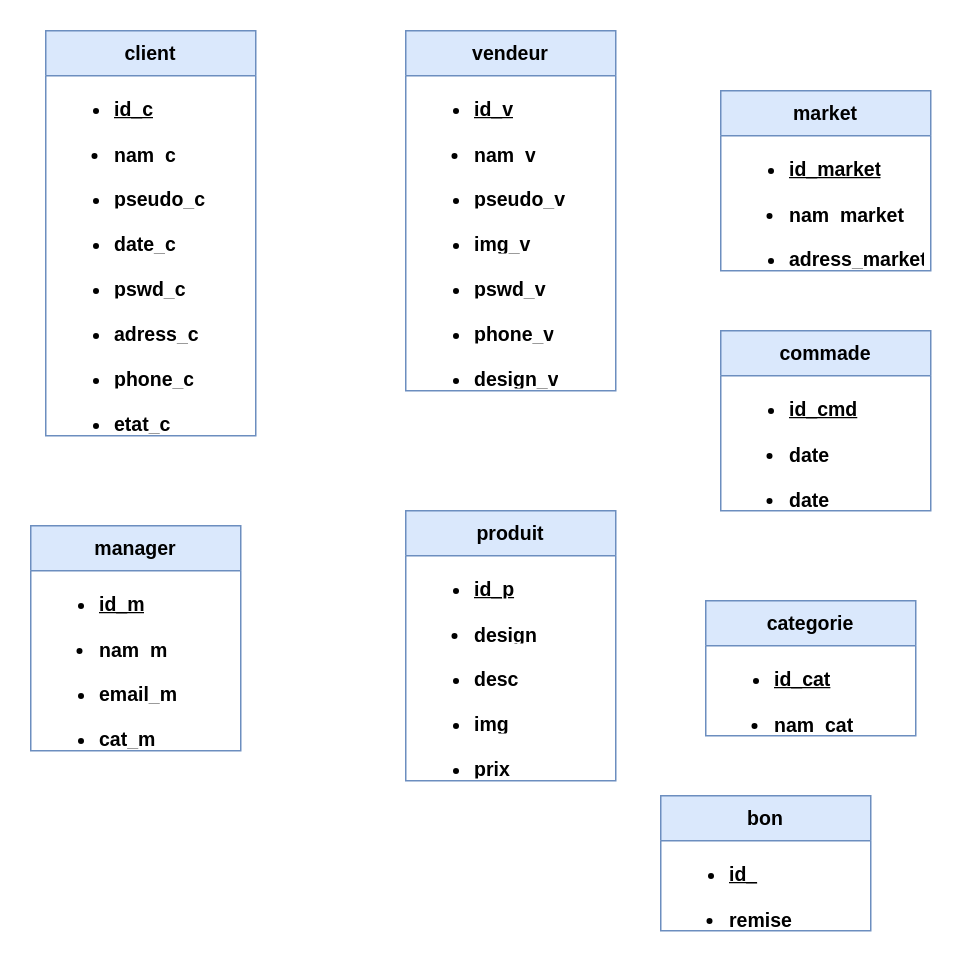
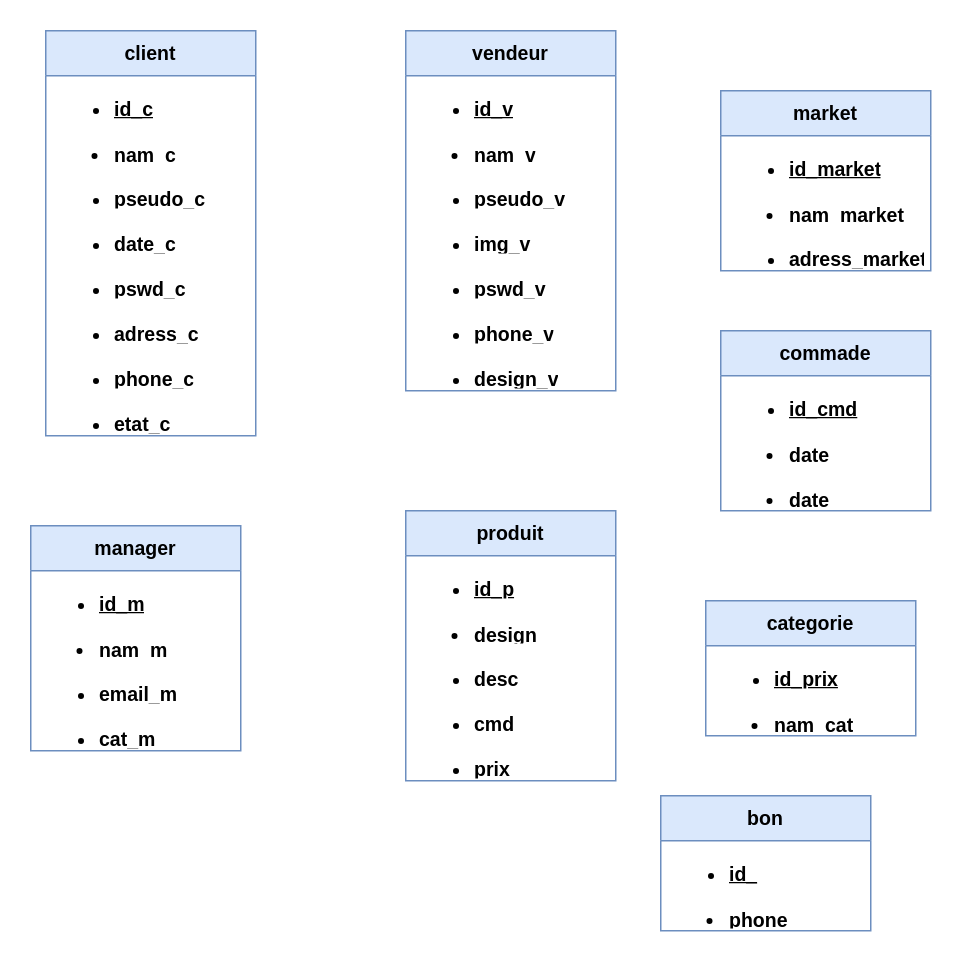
  <mxCell id="0" />
  <mxCell id="1" parent="0" />
  <mxCell id="2" value="&lt;span style=&quot;font-size: 13px;&quot;&gt;&lt;font style=&quot;font-size: 13px;&quot;&gt;client&lt;/font&gt;&lt;/span&gt;" style="swimlane;fontStyle=1;childLayout=stackLayout;horizontal=1;startSize=30;horizontalStack=0;resizeParent=1;resizeParentMax=0;resizeLast=0;collapsible=1;marginBottom=0;whiteSpace=wrap;html=1;fillColor=#dae8fc;strokeColor=#6c8ebf;fontSize=13;" vertex="1" parent="1"><mxGeometry x="30" y="20" width="140" height="270" as="geometry" /></mxCell>
  <mxCell id="3" value="&lt;ul&gt;&lt;li&gt;&lt;span style=&quot;font-size: 13px;&quot;&gt;&lt;b&gt;&lt;u&gt;id_c&lt;/u&gt;&lt;/b&gt;&lt;/span&gt;&lt;/li&gt;&lt;/ul&gt;" style="text;strokeColor=none;fillColor=none;align=left;verticalAlign=middle;spacingLeft=4;spacingRight=4;overflow=hidden;points=[[0,0.5],[1,0.5]];portConstraint=eastwest;rotatable=0;whiteSpace=wrap;html=1;" vertex="1" parent="2"><mxGeometry y="30" width="140" height="30" as="geometry" /></mxCell>
  <mxCell id="4" value="&lt;ul&gt;&lt;li&gt;nam_c&lt;/li&gt;&lt;/ul&gt;" style="text;strokeColor=none;fillColor=none;align=left;verticalAlign=middle;spacingLeft=4;spacingRight=4;overflow=hidden;points=[[0,0.5],[1,0.5]];portConstraint=eastwest;rotatable=0;whiteSpace=wrap;html=1;fontStyle=1;fontSize=13;" vertex="1" parent="2"><mxGeometry y="60" width="140" height="30" as="geometry" /></mxCell>
  <mxCell id="5" value="&lt;ul&gt;&lt;li&gt;&lt;b&gt;&lt;font style=&quot;font-size: 13px;&quot;&gt;pseudo_c&lt;/font&gt;&lt;/b&gt;&lt;/li&gt;&lt;/ul&gt;" style="text;strokeColor=none;fillColor=none;align=left;verticalAlign=middle;spacingLeft=4;spacingRight=4;overflow=hidden;points=[[0,0.5],[1,0.5]];portConstraint=eastwest;rotatable=0;whiteSpace=wrap;html=1;" vertex="1" parent="2"><mxGeometry y="90" width="140" height="30" as="geometry" /></mxCell>
  <mxCell id="6" value="&lt;ul&gt;&lt;li&gt;&lt;b&gt;&lt;font style=&quot;font-size: 13px;&quot;&gt;date_c&lt;/font&gt;&lt;/b&gt;&lt;/li&gt;&lt;/ul&gt;" style="text;strokeColor=none;fillColor=none;align=left;verticalAlign=middle;spacingLeft=4;spacingRight=4;overflow=hidden;points=[[0,0.5],[1,0.5]];portConstraint=eastwest;rotatable=0;whiteSpace=wrap;html=1;" vertex="1" parent="2"><mxGeometry y="120" width="140" height="30" as="geometry" /></mxCell>
  <mxCell id="7" value="&lt;ul&gt;&lt;li&gt;&lt;b&gt;&lt;font style=&quot;font-size: 13px;&quot;&gt;pswd_c&lt;/font&gt;&lt;/b&gt;&lt;/li&gt;&lt;/ul&gt;" style="text;strokeColor=none;fillColor=none;align=left;verticalAlign=middle;spacingLeft=4;spacingRight=4;overflow=hidden;points=[[0,0.5],[1,0.5]];portConstraint=eastwest;rotatable=0;whiteSpace=wrap;html=1;" vertex="1" parent="2"><mxGeometry y="150" width="140" height="30" as="geometry" /></mxCell>
  <mxCell id="8" value="&lt;ul&gt;&lt;li&gt;&lt;b&gt;&lt;font style=&quot;font-size: 13px;&quot;&gt;adress_c&lt;/font&gt;&lt;/b&gt;&lt;/li&gt;&lt;/ul&gt;" style="text;strokeColor=none;fillColor=none;align=left;verticalAlign=middle;spacingLeft=4;spacingRight=4;overflow=hidden;points=[[0,0.5],[1,0.5]];portConstraint=eastwest;rotatable=0;whiteSpace=wrap;html=1;" vertex="1" parent="2"><mxGeometry y="180" width="140" height="30" as="geometry" /></mxCell>
  <mxCell id="9" value="&lt;ul&gt;&lt;li&gt;&lt;span style=&quot;font-size: 13px;&quot;&gt;&lt;b&gt;phone_c&lt;/b&gt;&lt;/span&gt;&lt;/li&gt;&lt;/ul&gt;" style="text;strokeColor=none;fillColor=none;align=left;verticalAlign=middle;spacingLeft=4;spacingRight=4;overflow=hidden;points=[[0,0.5],[1,0.5]];portConstraint=eastwest;rotatable=0;whiteSpace=wrap;html=1;" vertex="1" parent="2"><mxGeometry y="210" width="140" height="30" as="geometry" /></mxCell>
  <mxCell id="10" value="&lt;ul&gt;&lt;li&gt;&lt;span style=&quot;font-size: 13px;&quot;&gt;&lt;b&gt;etat_c&lt;/b&gt;&lt;/span&gt;&lt;/li&gt;&lt;/ul&gt;" style="text;strokeColor=none;fillColor=none;align=left;verticalAlign=middle;spacingLeft=4;spacingRight=4;overflow=hidden;points=[[0,0.5],[1,0.5]];portConstraint=eastwest;rotatable=0;whiteSpace=wrap;html=1;" vertex="1" parent="2"><mxGeometry y="240" width="140" height="30" as="geometry" /></mxCell>
  <mxCell id="11" value="&lt;span style=&quot;font-size: 13px;&quot;&gt;&lt;font style=&quot;font-size: 13px;&quot;&gt;vendeur&lt;/font&gt;&lt;/span&gt;" style="swimlane;fontStyle=1;childLayout=stackLayout;horizontal=1;startSize=30;horizontalStack=0;resizeParent=1;resizeParentMax=0;resizeLast=0;collapsible=1;marginBottom=0;whiteSpace=wrap;html=1;fillColor=#dae8fc;strokeColor=#6c8ebf;fontSize=13;" vertex="1" parent="1"><mxGeometry x="270" y="20" width="140" height="240" as="geometry" /></mxCell>
  <mxCell id="12" value="&lt;ul&gt;&lt;li&gt;&lt;span style=&quot;font-size: 13px;&quot;&gt;&lt;b&gt;&lt;u&gt;id_v&lt;/u&gt;&lt;/b&gt;&lt;/span&gt;&lt;/li&gt;&lt;/ul&gt;" style="text;strokeColor=none;fillColor=none;align=left;verticalAlign=middle;spacingLeft=4;spacingRight=4;overflow=hidden;points=[[0,0.5],[1,0.5]];portConstraint=eastwest;rotatable=0;whiteSpace=wrap;html=1;" vertex="1" parent="11"><mxGeometry y="30" width="140" height="30" as="geometry" /></mxCell>
  <mxCell id="13" value="&lt;ul&gt;&lt;li&gt;nam_v&lt;/li&gt;&lt;/ul&gt;" style="text;strokeColor=none;fillColor=none;align=left;verticalAlign=middle;spacingLeft=4;spacingRight=4;overflow=hidden;points=[[0,0.5],[1,0.5]];portConstraint=eastwest;rotatable=0;whiteSpace=wrap;html=1;fontStyle=1;fontSize=13;" vertex="1" parent="11"><mxGeometry y="60" width="140" height="30" as="geometry" /></mxCell>
  <mxCell id="14" value="&lt;ul&gt;&lt;li&gt;&lt;b&gt;&lt;font style=&quot;font-size: 13px;&quot;&gt;pseudo_v&lt;/font&gt;&lt;/b&gt;&lt;/li&gt;&lt;/ul&gt;" style="text;strokeColor=none;fillColor=none;align=left;verticalAlign=middle;spacingLeft=4;spacingRight=4;overflow=hidden;points=[[0,0.5],[1,0.5]];portConstraint=eastwest;rotatable=0;whiteSpace=wrap;html=1;" vertex="1" parent="11"><mxGeometry y="90" width="140" height="30" as="geometry" /></mxCell>
  <mxCell id="15" value="&lt;ul&gt;&lt;li&gt;&lt;b&gt;&lt;font style=&quot;font-size: 13px;&quot;&gt;img_v&lt;/font&gt;&lt;/b&gt;&lt;/li&gt;&lt;/ul&gt;" style="text;strokeColor=none;fillColor=none;align=left;verticalAlign=middle;spacingLeft=4;spacingRight=4;overflow=hidden;points=[[0,0.5],[1,0.5]];portConstraint=eastwest;rotatable=0;whiteSpace=wrap;html=1;" vertex="1" parent="11"><mxGeometry y="120" width="140" height="30" as="geometry" /></mxCell>
  <mxCell id="16" value="&lt;ul&gt;&lt;li&gt;&lt;b&gt;&lt;font style=&quot;font-size: 13px;&quot;&gt;pswd_v&lt;/font&gt;&lt;/b&gt;&lt;/li&gt;&lt;/ul&gt;" style="text;strokeColor=none;fillColor=none;align=left;verticalAlign=middle;spacingLeft=4;spacingRight=4;overflow=hidden;points=[[0,0.5],[1,0.5]];portConstraint=eastwest;rotatable=0;whiteSpace=wrap;html=1;" vertex="1" parent="11"><mxGeometry y="150" width="140" height="30" as="geometry" /></mxCell>
  <mxCell id="17" value="&lt;ul&gt;&lt;li&gt;&lt;span style=&quot;font-size: 13px;&quot;&gt;&lt;b&gt;phone_v&lt;/b&gt;&lt;/span&gt;&lt;/li&gt;&lt;/ul&gt;" style="text;strokeColor=none;fillColor=none;align=left;verticalAlign=middle;spacingLeft=4;spacingRight=4;overflow=hidden;points=[[0,0.5],[1,0.5]];portConstraint=eastwest;rotatable=0;whiteSpace=wrap;html=1;" vertex="1" parent="11"><mxGeometry y="180" width="140" height="30" as="geometry" /></mxCell>
  <mxCell id="18" value="&lt;ul&gt;&lt;li&gt;&lt;span style=&quot;font-size: 13px;&quot;&gt;&lt;b&gt;design_v&lt;/b&gt;&lt;/span&gt;&lt;/li&gt;&lt;/ul&gt;" style="text;strokeColor=none;fillColor=none;align=left;verticalAlign=middle;spacingLeft=4;spacingRight=4;overflow=hidden;points=[[0,0.5],[1,0.5]];portConstraint=eastwest;rotatable=0;whiteSpace=wrap;html=1;" vertex="1" parent="11"><mxGeometry y="210" width="140" height="30" as="geometry" /></mxCell>
  <mxCell id="19" value="&lt;span style=&quot;font-size: 13px;&quot;&gt;&lt;font style=&quot;font-size: 13px;&quot;&gt;manager&lt;/font&gt;&lt;/span&gt;" style="swimlane;fontStyle=1;childLayout=stackLayout;horizontal=1;startSize=30;horizontalStack=0;resizeParent=1;resizeParentMax=0;resizeLast=0;collapsible=1;marginBottom=0;whiteSpace=wrap;html=1;fillColor=#dae8fc;strokeColor=#6c8ebf;fontSize=13;" vertex="1" parent="1"><mxGeometry x="20" y="350" width="140" height="150" as="geometry" /></mxCell>
  <mxCell id="20" value="&lt;ul&gt;&lt;li&gt;&lt;span style=&quot;font-size: 13px;&quot;&gt;&lt;b&gt;&lt;u&gt;id_m&lt;/u&gt;&lt;/b&gt;&lt;/span&gt;&lt;/li&gt;&lt;/ul&gt;" style="text;strokeColor=none;fillColor=none;align=left;verticalAlign=middle;spacingLeft=4;spacingRight=4;overflow=hidden;points=[[0,0.5],[1,0.5]];portConstraint=eastwest;rotatable=0;whiteSpace=wrap;html=1;" vertex="1" parent="19"><mxGeometry y="30" width="140" height="30" as="geometry" /></mxCell>
  <mxCell id="21" value="&lt;ul&gt;&lt;li&gt;nam_m&lt;/li&gt;&lt;/ul&gt;" style="text;strokeColor=none;fillColor=none;align=left;verticalAlign=middle;spacingLeft=4;spacingRight=4;overflow=hidden;points=[[0,0.5],[1,0.5]];portConstraint=eastwest;rotatable=0;whiteSpace=wrap;html=1;fontStyle=1;fontSize=13;" vertex="1" parent="19"><mxGeometry y="60" width="140" height="30" as="geometry" /></mxCell>
  <mxCell id="22" value="&lt;ul&gt;&lt;li&gt;&lt;b&gt;&lt;font style=&quot;font-size: 13px;&quot;&gt;email_m&lt;/font&gt;&lt;/b&gt;&lt;/li&gt;&lt;/ul&gt;" style="text;strokeColor=none;fillColor=none;align=left;verticalAlign=middle;spacingLeft=4;spacingRight=4;overflow=hidden;points=[[0,0.5],[1,0.5]];portConstraint=eastwest;rotatable=0;whiteSpace=wrap;html=1;" vertex="1" parent="19"><mxGeometry y="90" width="140" height="30" as="geometry" /></mxCell>
  <mxCell id="23" value="&lt;ul&gt;&lt;li&gt;&lt;b&gt;&lt;font style=&quot;font-size: 13px;&quot;&gt;cat_m&lt;/font&gt;&lt;/b&gt;&lt;/li&gt;&lt;/ul&gt;" style="text;strokeColor=none;fillColor=none;align=left;verticalAlign=middle;spacingLeft=4;spacingRight=4;overflow=hidden;points=[[0,0.5],[1,0.5]];portConstraint=eastwest;rotatable=0;whiteSpace=wrap;html=1;" vertex="1" parent="19"><mxGeometry y="120" width="140" height="30" as="geometry" /></mxCell>
  <mxCell id="24" value="&lt;span style=&quot;font-size: 13px;&quot;&gt;&lt;font style=&quot;font-size: 13px;&quot;&gt;market&lt;/font&gt;&lt;/span&gt;" style="swimlane;fontStyle=1;childLayout=stackLayout;horizontal=1;startSize=30;horizontalStack=0;resizeParent=1;resizeParentMax=0;resizeLast=0;collapsible=1;marginBottom=0;whiteSpace=wrap;html=1;fillColor=#dae8fc;strokeColor=#6c8ebf;fontSize=13;" vertex="1" parent="1"><mxGeometry x="480" y="60" width="140" height="120" as="geometry" /></mxCell>
  <mxCell id="25" value="&lt;ul&gt;&lt;li&gt;&lt;span style=&quot;font-size: 13px;&quot;&gt;&lt;b&gt;&lt;u&gt;id_market&lt;/u&gt;&lt;/b&gt;&lt;/span&gt;&lt;/li&gt;&lt;/ul&gt;" style="text;strokeColor=none;fillColor=none;align=left;verticalAlign=middle;spacingLeft=4;spacingRight=4;overflow=hidden;points=[[0,0.5],[1,0.5]];portConstraint=eastwest;rotatable=0;whiteSpace=wrap;html=1;" vertex="1" parent="24"><mxGeometry y="30" width="140" height="30" as="geometry" /></mxCell>
  <mxCell id="26" value="&lt;ul&gt;&lt;li&gt;nam_market&lt;/li&gt;&lt;/ul&gt;" style="text;strokeColor=none;fillColor=none;align=left;verticalAlign=middle;spacingLeft=4;spacingRight=4;overflow=hidden;points=[[0,0.5],[1,0.5]];portConstraint=eastwest;rotatable=0;whiteSpace=wrap;html=1;fontStyle=1;fontSize=13;" vertex="1" parent="24"><mxGeometry y="60" width="140" height="30" as="geometry" /></mxCell>
  <mxCell id="27" value="&lt;ul&gt;&lt;li&gt;&lt;b&gt;&lt;font style=&quot;font-size: 13px;&quot;&gt;adress_market&lt;/font&gt;&lt;/b&gt;&lt;/li&gt;&lt;/ul&gt;" style="text;strokeColor=none;fillColor=none;align=left;verticalAlign=middle;spacingLeft=4;spacingRight=4;overflow=hidden;points=[[0,0.5],[1,0.5]];portConstraint=eastwest;rotatable=0;whiteSpace=wrap;html=1;" vertex="1" parent="24"><mxGeometry y="90" width="140" height="30" as="geometry" /></mxCell>
  <mxCell id="28" value="&lt;span style=&quot;font-size: 13px;&quot;&gt;&lt;font style=&quot;font-size: 13px;&quot;&gt;commade&lt;/font&gt;&lt;/span&gt;" style="swimlane;fontStyle=1;childLayout=stackLayout;horizontal=1;startSize=30;horizontalStack=0;resizeParent=1;resizeParentMax=0;resizeLast=0;collapsible=1;marginBottom=0;whiteSpace=wrap;html=1;fillColor=#dae8fc;strokeColor=#6c8ebf;fontSize=13;" vertex="1" parent="1"><mxGeometry x="480" y="220" width="140" height="120" as="geometry" /></mxCell>
  <mxCell id="29" value="&lt;ul&gt;&lt;li&gt;&lt;span style=&quot;font-size: 13px;&quot;&gt;&lt;b&gt;&lt;u&gt;id_cmd&lt;/u&gt;&lt;/b&gt;&lt;/span&gt;&lt;/li&gt;&lt;/ul&gt;" style="text;strokeColor=none;fillColor=none;align=left;verticalAlign=middle;spacingLeft=4;spacingRight=4;overflow=hidden;points=[[0,0.5],[1,0.5]];portConstraint=eastwest;rotatable=0;whiteSpace=wrap;html=1;" vertex="1" parent="28"><mxGeometry y="30" width="140" height="30" as="geometry" /></mxCell>
  <mxCell id="30" value="&lt;ul&gt;&lt;li&gt;date&lt;/li&gt;&lt;/ul&gt;" style="text;strokeColor=none;fillColor=none;align=left;verticalAlign=middle;spacingLeft=4;spacingRight=4;overflow=hidden;points=[[0,0.5],[1,0.5]];portConstraint=eastwest;rotatable=0;whiteSpace=wrap;html=1;fontStyle=1;fontSize=13;" vertex="1" parent="28"><mxGeometry y="60" width="140" height="30" as="geometry" /></mxCell>
  <mxCell id="31" value="&lt;ul&gt;&lt;li&gt;date&lt;/li&gt;&lt;/ul&gt;" style="text;strokeColor=none;fillColor=none;align=left;verticalAlign=middle;spacingLeft=4;spacingRight=4;overflow=hidden;points=[[0,0.5],[1,0.5]];portConstraint=eastwest;rotatable=0;whiteSpace=wrap;html=1;fontStyle=1;fontSize=13;" vertex="1" parent="28"><mxGeometry y="90" width="140" height="30" as="geometry" /></mxCell>
  <mxCell id="32" value="&lt;span style=&quot;font-size: 13px;&quot;&gt;&lt;font style=&quot;font-size: 13px;&quot;&gt;produit&lt;/font&gt;&lt;/span&gt;" style="swimlane;fontStyle=1;childLayout=stackLayout;horizontal=1;startSize=30;horizontalStack=0;resizeParent=1;resizeParentMax=0;resizeLast=0;collapsible=1;marginBottom=0;whiteSpace=wrap;html=1;fillColor=#dae8fc;strokeColor=#6c8ebf;fontSize=13;" vertex="1" parent="1"><mxGeometry x="270" y="340" width="140" height="180" as="geometry" /></mxCell>
  <mxCell id="33" value="&lt;ul&gt;&lt;li&gt;&lt;span style=&quot;font-size: 13px;&quot;&gt;&lt;b&gt;&lt;u&gt;id_p&lt;/u&gt;&lt;/b&gt;&lt;/span&gt;&lt;/li&gt;&lt;/ul&gt;" style="text;strokeColor=none;fillColor=none;align=left;verticalAlign=middle;spacingLeft=4;spacingRight=4;overflow=hidden;points=[[0,0.5],[1,0.5]];portConstraint=eastwest;rotatable=0;whiteSpace=wrap;html=1;" vertex="1" parent="32"><mxGeometry y="30" width="140" height="30" as="geometry" /></mxCell>
  <mxCell id="34" value="&lt;ul&gt;&lt;li&gt;design&lt;/li&gt;&lt;/ul&gt;" style="text;strokeColor=none;fillColor=none;align=left;verticalAlign=middle;spacingLeft=4;spacingRight=4;overflow=hidden;points=[[0,0.5],[1,0.5]];portConstraint=eastwest;rotatable=0;whiteSpace=wrap;html=1;fontStyle=1;fontSize=13;" vertex="1" parent="32"><mxGeometry y="60" width="140" height="30" as="geometry" /></mxCell>
  <mxCell id="35" value="&lt;ul&gt;&lt;li&gt;&lt;b&gt;&lt;font style=&quot;font-size: 13px;&quot;&gt;desc&lt;/font&gt;&lt;/b&gt;&lt;/li&gt;&lt;/ul&gt;" style="text;strokeColor=none;fillColor=none;align=left;verticalAlign=middle;spacingLeft=4;spacingRight=4;overflow=hidden;points=[[0,0.5],[1,0.5]];portConstraint=eastwest;rotatable=0;whiteSpace=wrap;html=1;" vertex="1" parent="32"><mxGeometry y="90" width="140" height="30" as="geometry" /></mxCell>
- <mxCell id="36" value="&lt;ul&gt;&lt;li&gt;&lt;b&gt;&lt;font style=&quot;font-size: 13px;&quot;&gt;img&lt;/font&gt;&lt;/b&gt;&lt;/li&gt;&lt;/ul&gt;" style="text;strokeColor=none;fillColor=none;align=left;verticalAlign=middle;spacingLeft=4;spacingRight=4;overflow=hidden;points=[[0,0.5],[1,0.5]];portConstraint=eastwest;rotatable=0;whiteSpace=wrap;html=1;" vertex="1" parent="32"><mxGeometry y="120" width="140" height="30" as="geometry" /></mxCell>
+ <mxCell id="36" value="&lt;ul&gt;&lt;li&gt;&lt;b&gt;&lt;font style=&quot;font-size: 13px;&quot;&gt;cmd&lt;/font&gt;&lt;/b&gt;&lt;/li&gt;&lt;/ul&gt;" style="text;strokeColor=none;fillColor=none;align=left;verticalAlign=middle;spacingLeft=4;spacingRight=4;overflow=hidden;points=[[0,0.5],[1,0.5]];portConstraint=eastwest;rotatable=0;whiteSpace=wrap;html=1;" vertex="1" parent="32"><mxGeometry y="120" width="140" height="30" as="geometry" /></mxCell>
  <mxCell id="37" value="&lt;ul&gt;&lt;li&gt;&lt;b&gt;&lt;font style=&quot;font-size: 13px;&quot;&gt;prix&lt;/font&gt;&lt;/b&gt;&lt;/li&gt;&lt;/ul&gt;" style="text;strokeColor=none;fillColor=none;align=left;verticalAlign=middle;spacingLeft=4;spacingRight=4;overflow=hidden;points=[[0,0.5],[1,0.5]];portConstraint=eastwest;rotatable=0;whiteSpace=wrap;html=1;" vertex="1" parent="32"><mxGeometry y="150" width="140" height="30" as="geometry" /></mxCell>
  <mxCell id="38" value="&lt;span style=&quot;font-size: 13px;&quot;&gt;&lt;font style=&quot;font-size: 13px;&quot;&gt;categorie&lt;/font&gt;&lt;/span&gt;" style="swimlane;fontStyle=1;childLayout=stackLayout;horizontal=1;startSize=30;horizontalStack=0;resizeParent=1;resizeParentMax=0;resizeLast=0;collapsible=1;marginBottom=0;whiteSpace=wrap;html=1;fillColor=#dae8fc;strokeColor=#6c8ebf;fontSize=13;" vertex="1" parent="1"><mxGeometry x="470" y="400" width="140" height="90" as="geometry" /></mxCell>
- <mxCell id="39" value="&lt;ul&gt;&lt;li&gt;&lt;span style=&quot;font-size: 13px;&quot;&gt;&lt;b&gt;&lt;u&gt;id_cat&lt;/u&gt;&lt;/b&gt;&lt;/span&gt;&lt;/li&gt;&lt;/ul&gt;" style="text;strokeColor=none;fillColor=none;align=left;verticalAlign=middle;spacingLeft=4;spacingRight=4;overflow=hidden;points=[[0,0.5],[1,0.5]];portConstraint=eastwest;rotatable=0;whiteSpace=wrap;html=1;" vertex="1" parent="38"><mxGeometry y="30" width="140" height="30" as="geometry" /></mxCell>
+ <mxCell id="39" value="&lt;ul&gt;&lt;li&gt;&lt;span style=&quot;font-size: 13px;&quot;&gt;&lt;b&gt;&lt;u&gt;id_prix&lt;/u&gt;&lt;/b&gt;&lt;/span&gt;&lt;/li&gt;&lt;/ul&gt;" style="text;strokeColor=none;fillColor=none;align=left;verticalAlign=middle;spacingLeft=4;spacingRight=4;overflow=hidden;points=[[0,0.5],[1,0.5]];portConstraint=eastwest;rotatable=0;whiteSpace=wrap;html=1;" vertex="1" parent="38"><mxGeometry y="30" width="140" height="30" as="geometry" /></mxCell>
  <mxCell id="40" value="&lt;ul&gt;&lt;li&gt;nam_cat&lt;/li&gt;&lt;/ul&gt;" style="text;strokeColor=none;fillColor=none;align=left;verticalAlign=middle;spacingLeft=4;spacingRight=4;overflow=hidden;points=[[0,0.5],[1,0.5]];portConstraint=eastwest;rotatable=0;whiteSpace=wrap;html=1;fontStyle=1;fontSize=13;" vertex="1" parent="38"><mxGeometry y="60" width="140" height="30" as="geometry" /></mxCell>
  <mxCell id="41" value="&lt;span style=&quot;font-size: 13px;&quot;&gt;&lt;font style=&quot;font-size: 13px;&quot;&gt;bon&lt;/font&gt;&lt;/span&gt;" style="swimlane;fontStyle=1;childLayout=stackLayout;horizontal=1;startSize=30;horizontalStack=0;resizeParent=1;resizeParentMax=0;resizeLast=0;collapsible=1;marginBottom=0;whiteSpace=wrap;html=1;fillColor=#dae8fc;strokeColor=#6c8ebf;fontSize=13;" vertex="1" parent="1"><mxGeometry x="440" y="530" width="140" height="90" as="geometry" /></mxCell>
  <mxCell id="42" value="&lt;ul&gt;&lt;li&gt;&lt;span style=&quot;font-size: 13px;&quot;&gt;&lt;b&gt;&lt;u&gt;id_&lt;/u&gt;&lt;/b&gt;&lt;/span&gt;&lt;/li&gt;&lt;/ul&gt;" style="text;strokeColor=none;fillColor=none;align=left;verticalAlign=middle;spacingLeft=4;spacingRight=4;overflow=hidden;points=[[0,0.5],[1,0.5]];portConstraint=eastwest;rotatable=0;whiteSpace=wrap;html=1;" vertex="1" parent="41"><mxGeometry y="30" width="140" height="30" as="geometry" /></mxCell>
- <mxCell id="43" value="&lt;ul&gt;&lt;li&gt;remise&lt;/li&gt;&lt;/ul&gt;" style="text;strokeColor=none;fillColor=none;align=left;verticalAlign=middle;spacingLeft=4;spacingRight=4;overflow=hidden;points=[[0,0.5],[1,0.5]];portConstraint=eastwest;rotatable=0;whiteSpace=wrap;html=1;fontStyle=1;fontSize=13;" vertex="1" parent="41"><mxGeometry y="60" width="140" height="30" as="geometry" /></mxCell>
+ <mxCell id="43" value="&lt;ul&gt;&lt;li&gt;phone&lt;/li&gt;&lt;/ul&gt;" style="text;strokeColor=none;fillColor=none;align=left;verticalAlign=middle;spacingLeft=4;spacingRight=4;overflow=hidden;points=[[0,0.5],[1,0.5]];portConstraint=eastwest;rotatable=0;whiteSpace=wrap;html=1;fontStyle=1;fontSize=13;" vertex="1" parent="41"><mxGeometry y="60" width="140" height="30" as="geometry" /></mxCell>
